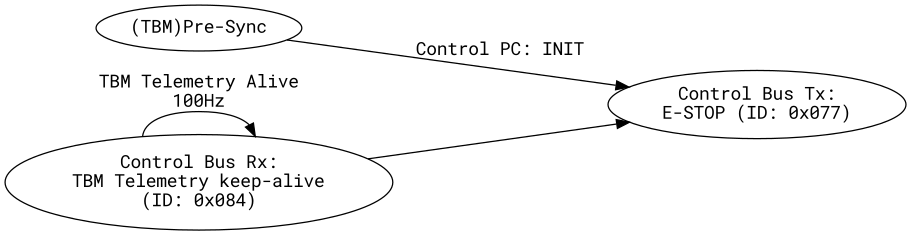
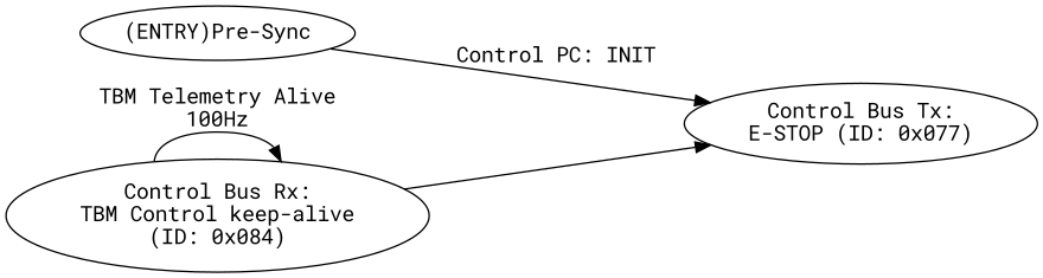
  digraph {
    fontname="Roboto Mono"
    rankdir=LR
    node [fontname="Roboto Mono"]
    edge [fontname="Roboto Mono"]
-   n1 [label="(TBM)Pre-Sync"]
+   n1 [label="(ENTRY)Pre-Sync"]
    n2 [label="Control Bus Tx:\nE-STOP (ID: 0x077)"]
-   n3 [label="Control Bus Rx:\nTBM Telemetry keep-alive\n(ID: 0x084)"]
+   n3 [label="Control Bus Rx:\nTBM Control keep-alive\n(ID: 0x084)"]
    n1 -> n2 [label="Control PC: INIT"]
    n3 -> n2 [label=" "]
    n3 -> n3 [label="TBM Telemetry Alive\n100Hz"]
  }
